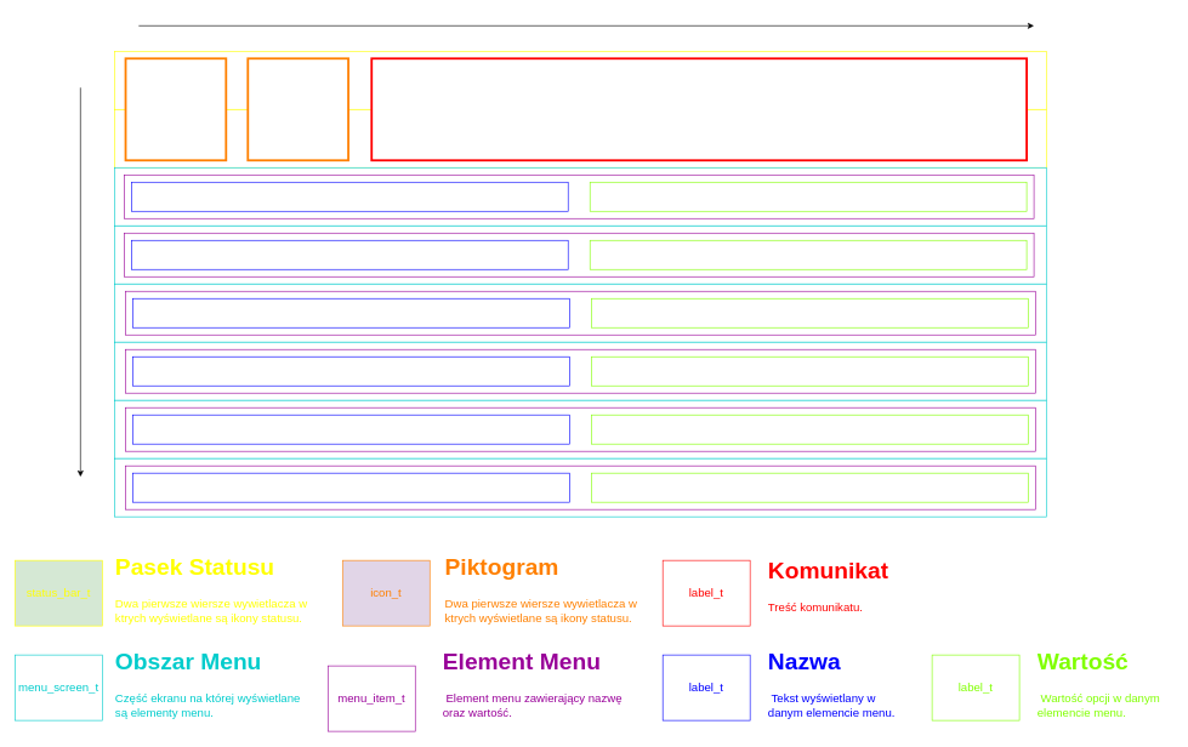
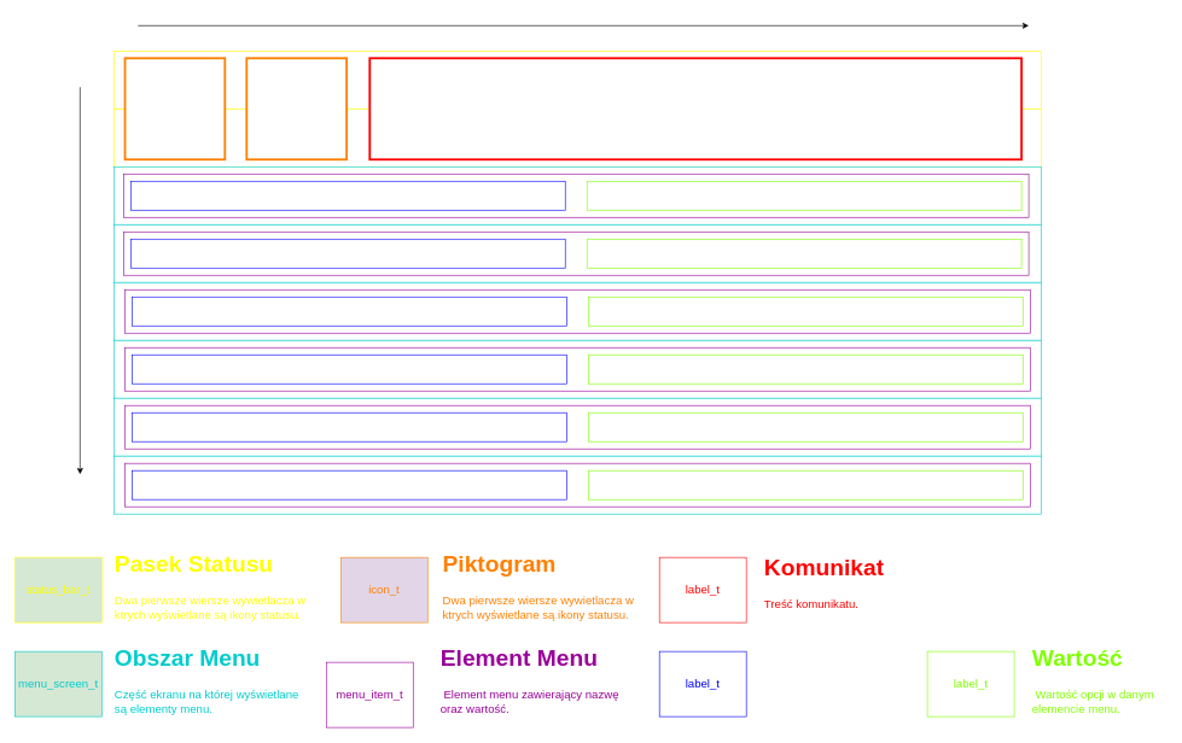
  <mxCell id="0" />
  <mxCell id="1" parent="0" />
  <mxCell id="2" value="" style="rounded=0;whiteSpace=wrap;html=1;strokeColor=#FFFF00;" parent="1" vertex="1"><mxGeometry x="157" y="70" width="1280" height="80" as="geometry" /></mxCell>
  <mxCell id="3" value="" style="rounded=0;whiteSpace=wrap;html=1;strokeColor=#FFFF00;" parent="1" vertex="1"><mxGeometry x="157" y="150" width="1280" height="80" as="geometry" /></mxCell>
  <mxCell id="4" value="" style="rounded=0;whiteSpace=wrap;html=1;strokeColor=#00CCCC;" parent="1" vertex="1"><mxGeometry x="157" y="230" width="1280" height="80" as="geometry" /></mxCell>
  <mxCell id="5" value="" style="rounded=0;whiteSpace=wrap;html=1;strokeColor=#00CCCC;" parent="1" vertex="1"><mxGeometry x="157" y="310" width="1280" height="80" as="geometry" /></mxCell>
  <mxCell id="6" value="" style="rounded=0;whiteSpace=wrap;html=1;strokeColor=#00CCCC;" parent="1" vertex="1"><mxGeometry x="157" y="390" width="1280" height="80" as="geometry" /></mxCell>
  <mxCell id="7" value="" style="rounded=0;whiteSpace=wrap;html=1;strokeColor=#00CCCC;" parent="1" vertex="1"><mxGeometry x="157" y="470" width="1280" height="80" as="geometry" /></mxCell>
  <mxCell id="8" value="" style="rounded=0;whiteSpace=wrap;html=1;strokeColor=#00CCCC;" parent="1" vertex="1"><mxGeometry x="157" y="550" width="1280" height="80" as="geometry" /></mxCell>
  <mxCell id="9" value="" style="rounded=0;whiteSpace=wrap;html=1;strokeColor=#00CCCC;" parent="1" vertex="1"><mxGeometry x="157" y="630" width="1280" height="80" as="geometry" /></mxCell>
- <mxCell id="10" value="menu_screen_t" style="rounded=0;whiteSpace=wrap;html=1;strokeColor=#00CCCC;fontSize=16;fontColor=#00CCCC;" parent="1" vertex="1"><mxGeometry x="20" y="900" width="120" height="90" as="geometry" /></mxCell>
+ <mxCell id="10" value="menu_screen_t" style="rounded=0;whiteSpace=wrap;html=1;strokeColor=#00CCCC;fontSize=16;fontColor=#00CCCC;fillColor=#d5e8d4;" parent="1" vertex="1"><mxGeometry x="20" y="900" width="120" height="90" as="geometry" /></mxCell>
  <mxCell id="11" value="status_bar_t" style="rounded=0;whiteSpace=wrap;html=1;strokeColor=#FFFF00;fontSize=16;fontColor=#FFFF00;fillColor=#d5e8d4;" parent="1" vertex="1"><mxGeometry x="20" y="770" width="120" height="90" as="geometry" /></mxCell>
  <mxCell id="12" style="edgeStyle=orthogonalEdgeStyle;rounded=0;orthogonalLoop=1;jettySize=auto;html=1;exitX=0.5;exitY=1;exitDx=0;exitDy=0;entryX=0.5;entryY=0;entryDx=0;entryDy=0;fontSize=25;fontColor=#FFFFFF;" parent="1" source="13" target="14" edge="1"><mxGeometry relative="1" as="geometry" /></mxCell>
  <mxCell id="13" value="0" style="text;html=1;strokeColor=none;fillColor=none;align=center;verticalAlign=middle;whiteSpace=wrap;rounded=0;fontSize=25;fontColor=#FFFFFF;" parent="1" vertex="1"><mxGeometry x="80" y="90" width="60" height="30" as="geometry" /></mxCell>
  <mxCell id="14" value="7" style="text;html=1;strokeColor=none;fillColor=none;align=center;verticalAlign=middle;whiteSpace=wrap;rounded=0;fontSize=25;fontColor=#FFFFFF;" parent="1" vertex="1"><mxGeometry x="80" y="655" width="60" height="30" as="geometry" /></mxCell>
  <mxCell id="15" style="edgeStyle=orthogonalEdgeStyle;rounded=0;orthogonalLoop=1;jettySize=auto;html=1;exitX=1;exitY=0.5;exitDx=0;exitDy=0;entryX=0;entryY=0.5;entryDx=0;entryDy=0;fontSize=25;fontColor=#FFFFFF;" parent="1" source="16" target="17" edge="1"><mxGeometry relative="1" as="geometry" /></mxCell>
  <mxCell id="16" value="0" style="text;html=1;strokeColor=none;fillColor=none;align=center;verticalAlign=middle;whiteSpace=wrap;rounded=0;fontSize=25;fontColor=#FFFFFF;" parent="1" vertex="1"><mxGeometry x="130" y="20" width="60" height="30" as="geometry" /></mxCell>
  <mxCell id="17" value="127" style="text;html=1;strokeColor=none;fillColor=none;align=center;verticalAlign=middle;whiteSpace=wrap;rounded=0;fontSize=25;fontColor=#FFFFFF;" parent="1" vertex="1"><mxGeometry x="1420" y="20" width="60" height="30" as="geometry" /></mxCell>
  <mxCell id="18" value="" style="rounded=0;whiteSpace=wrap;html=1;strokeColor=#990099;fontSize=25;fontColor=#FFFFFF;" parent="1" vertex="1"><mxGeometry x="170" y="240" width="1250" height="60" as="geometry" /></mxCell>
  <mxCell id="19" value="" style="rounded=0;whiteSpace=wrap;html=1;strokeColor=#0000FF;fontSize=25;fontColor=#FFFFFF;" parent="1" vertex="1"><mxGeometry x="180" y="250" width="600" height="40" as="geometry" /></mxCell>
  <mxCell id="20" value="" style="rounded=0;whiteSpace=wrap;html=1;strokeColor=#80FF00;fontSize=25;fontColor=#FFFFFF;" parent="1" vertex="1"><mxGeometry x="810" y="250" width="600" height="40" as="geometry" /></mxCell>
  <mxCell id="21" value="" style="rounded=0;whiteSpace=wrap;html=1;strokeColor=#990099;fontSize=25;fontColor=#FFFFFF;" parent="1" vertex="1"><mxGeometry x="170" y="320" width="1250" height="60" as="geometry" /></mxCell>
  <mxCell id="22" value="" style="rounded=0;whiteSpace=wrap;html=1;strokeColor=#0000FF;fontSize=25;fontColor=#FFFFFF;" parent="1" vertex="1"><mxGeometry x="180" y="330" width="600" height="40" as="geometry" /></mxCell>
  <mxCell id="23" value="" style="rounded=0;whiteSpace=wrap;html=1;strokeColor=#80FF00;fontSize=25;fontColor=#FFFFFF;" parent="1" vertex="1"><mxGeometry x="810" y="330" width="600" height="40" as="geometry" /></mxCell>
  <mxCell id="24" value="" style="rounded=0;whiteSpace=wrap;html=1;strokeColor=#990099;fontSize=25;fontColor=#FFFFFF;" parent="1" vertex="1"><mxGeometry x="172" y="400" width="1250" height="60" as="geometry" /></mxCell>
  <mxCell id="25" value="" style="rounded=0;whiteSpace=wrap;html=1;strokeColor=#0000FF;fontSize=25;fontColor=#FFFFFF;" parent="1" vertex="1"><mxGeometry x="182" y="410" width="600" height="40" as="geometry" /></mxCell>
  <mxCell id="26" value="" style="rounded=0;whiteSpace=wrap;html=1;strokeColor=#80FF00;fontSize=25;fontColor=#FFFFFF;" parent="1" vertex="1"><mxGeometry x="812" y="410" width="600" height="40" as="geometry" /></mxCell>
  <mxCell id="27" value="" style="rounded=0;whiteSpace=wrap;html=1;strokeColor=#990099;fontSize=25;fontColor=#FFFFFF;" parent="1" vertex="1"><mxGeometry x="172" y="480" width="1250" height="60" as="geometry" /></mxCell>
  <mxCell id="28" value="" style="rounded=0;whiteSpace=wrap;html=1;strokeColor=#0000FF;fontSize=25;fontColor=#FFFFFF;" parent="1" vertex="1"><mxGeometry x="182" y="490" width="600" height="40" as="geometry" /></mxCell>
  <mxCell id="29" value="" style="rounded=0;whiteSpace=wrap;html=1;strokeColor=#80FF00;fontSize=25;fontColor=#FFFFFF;" parent="1" vertex="1"><mxGeometry x="812" y="490" width="600" height="40" as="geometry" /></mxCell>
  <mxCell id="30" value="" style="rounded=0;whiteSpace=wrap;html=1;strokeColor=#990099;fontSize=25;fontColor=#FFFFFF;" parent="1" vertex="1"><mxGeometry x="172" y="560" width="1250" height="60" as="geometry" /></mxCell>
  <mxCell id="31" value="" style="rounded=0;whiteSpace=wrap;html=1;strokeColor=#0000FF;fontSize=25;fontColor=#FFFFFF;" parent="1" vertex="1"><mxGeometry x="182" y="570" width="600" height="40" as="geometry" /></mxCell>
  <mxCell id="32" value="" style="rounded=0;whiteSpace=wrap;html=1;strokeColor=#80FF00;fontSize=25;fontColor=#FFFFFF;" parent="1" vertex="1"><mxGeometry x="812" y="570" width="600" height="40" as="geometry" /></mxCell>
  <mxCell id="33" value="" style="rounded=0;whiteSpace=wrap;html=1;strokeColor=#990099;fontSize=25;fontColor=#FFFFFF;" parent="1" vertex="1"><mxGeometry x="172" y="640" width="1250" height="60" as="geometry" /></mxCell>
  <mxCell id="34" value="" style="rounded=0;whiteSpace=wrap;html=1;strokeColor=#0000FF;fontSize=25;fontColor=#FFFFFF;" parent="1" vertex="1"><mxGeometry x="182" y="650" width="600" height="40" as="geometry" /></mxCell>
  <mxCell id="35" value="" style="rounded=0;whiteSpace=wrap;html=1;strokeColor=#80FF00;fontSize=25;fontColor=#FFFFFF;" parent="1" vertex="1"><mxGeometry x="812" y="650" width="600" height="40" as="geometry" /></mxCell>
  <mxCell id="36" value="menu_item_t" style="rounded=0;whiteSpace=wrap;html=1;strokeColor=#990099;fontSize=16;fontColor=#990099;" parent="1" vertex="1"><mxGeometry x="450" y="915" width="120" height="90" as="geometry" /></mxCell>
  <mxCell id="37" value="label_t" style="rounded=0;whiteSpace=wrap;html=1;strokeColor=#0000FF;fontSize=16;fontColor=#0000FF;" parent="1" vertex="1"><mxGeometry x="910" y="900" width="120" height="90" as="geometry" /></mxCell>
  <mxCell id="38" value="label_t" style="rounded=0;whiteSpace=wrap;html=1;strokeColor=#80FF00;fontSize=16;fontColor=#80FF00;" parent="1" vertex="1"><mxGeometry x="1280" y="900" width="120" height="90" as="geometry" /></mxCell>
  <mxCell id="39" value="" style="rounded=0;whiteSpace=wrap;html=1;strokeColor=#FF8000;fontSize=25;fontColor=#80FF00;strokeWidth=3;" parent="1" vertex="1"><mxGeometry x="172" y="80" width="138" height="140" as="geometry" /></mxCell>
  <mxCell id="40" value="" style="rounded=0;whiteSpace=wrap;html=1;strokeColor=#FF0000;fontSize=25;fontColor=#FF0000;strokeWidth=3;" parent="1" vertex="1"><mxGeometry x="510" y="80" width="900" height="140" as="geometry" /></mxCell>
  <mxCell id="41" value="" style="rounded=0;whiteSpace=wrap;html=1;strokeColor=#FF8000;fontSize=25;fontColor=#80FF00;strokeWidth=3;" parent="1" vertex="1"><mxGeometry x="340" y="80" width="138" height="140" as="geometry" /></mxCell>
  <mxCell id="42" value="icon_t" style="rounded=0;whiteSpace=wrap;html=1;strokeColor=#FF8000;strokeWidth=1;fontSize=16;fontColor=#FF8000;fillColor=#e1d5e7;" parent="1" vertex="1"><mxGeometry x="470" y="770" width="120" height="90" as="geometry" /></mxCell>
- <mxCell id="43" value="&lt;h1&gt;Nazwa&lt;/h1&gt;&lt;p&gt;&amp;nbsp;Tekst wyświetlany w danym elemencie menu.&lt;/p&gt;" style="text;html=1;strokeColor=none;fillColor=none;spacing=5;spacingTop=-20;whiteSpace=wrap;overflow=hidden;rounded=0;strokeWidth=1;fontSize=16;fontColor=#0000FF;" parent="1" vertex="1"><mxGeometry x="1050" y="880" width="190" height="120" as="geometry" /></mxCell>
  <mxCell id="44" value="&lt;h1&gt;Pasek Statusu&lt;/h1&gt;&lt;p&gt;Dwa pierwsze wiersze wywietlacza w ktrych wyświetlane są ikony statusu.&lt;/p&gt;" style="text;html=1;strokeColor=none;fillColor=none;spacing=5;spacingTop=-20;whiteSpace=wrap;overflow=hidden;rounded=0;strokeWidth=1;fontSize=16;fontColor=#FFFF00;" parent="1" vertex="1"><mxGeometry x="153" y="750" width="282" height="120" as="geometry" /></mxCell>
  <mxCell id="45" value="&lt;h1&gt;Wartość&lt;/h1&gt;&lt;p&gt;&amp;nbsp;Wartość opcji w danym elemencie menu.&lt;/p&gt;" style="text;html=1;strokeColor=none;fillColor=none;spacing=5;spacingTop=-20;whiteSpace=wrap;overflow=hidden;rounded=0;strokeWidth=1;fontSize=16;fontColor=#80FF00;" parent="1" vertex="1"><mxGeometry x="1420" y="880" width="190" height="120" as="geometry" /></mxCell>
  <mxCell id="46" value="&lt;h1&gt;Element Menu&lt;/h1&gt;&lt;p&gt;&amp;nbsp;Element menu zawierający nazwę oraz wartość.&lt;/p&gt;" style="text;html=1;strokeColor=none;fillColor=none;spacing=5;spacingTop=-20;whiteSpace=wrap;overflow=hidden;rounded=0;strokeWidth=1;fontSize=16;fontColor=#990099;" parent="1" vertex="1"><mxGeometry x="603" y="880" width="280" height="120" as="geometry" /></mxCell>
  <mxCell id="47" value="&lt;h1&gt;Piktogram&lt;/h1&gt;&lt;p&gt;Dwa pierwsze wiersze wywietlacza w ktrych wyświetlane są ikony statusu.&lt;/p&gt;" style="text;html=1;strokeColor=none;fillColor=none;spacing=5;spacingTop=-20;whiteSpace=wrap;overflow=hidden;rounded=0;strokeWidth=1;fontSize=16;fontColor=#FF8000;" parent="1" vertex="1"><mxGeometry x="606" y="750" width="282" height="120" as="geometry" /></mxCell>
  <mxCell id="48" value="&lt;h1&gt;Obszar Menu&lt;/h1&gt;&lt;p&gt;Część ekranu na której wyświetlane są elementy menu.&lt;/p&gt;" style="text;html=1;strokeColor=none;fillColor=none;spacing=5;spacingTop=-20;whiteSpace=wrap;overflow=hidden;rounded=0;strokeWidth=1;fontSize=16;fontColor=#00CCCC;" parent="1" vertex="1"><mxGeometry x="153" y="880" width="282" height="120" as="geometry" /></mxCell>
  <mxCell id="49" value="label_t" style="rounded=0;whiteSpace=wrap;html=1;strokeColor=#FF0000;fontSize=16;fontColor=#FF0000;strokeWidth=1;" parent="1" vertex="1"><mxGeometry x="910" y="770" width="120" height="90" as="geometry" /></mxCell>
  <mxCell id="50" value="&lt;h1&gt;Komunikat&lt;/h1&gt;&lt;p&gt;Treść komunikatu.&lt;/p&gt;" style="text;html=1;strokeColor=none;fillColor=none;spacing=5;spacingTop=-20;whiteSpace=wrap;overflow=hidden;rounded=0;strokeWidth=1;fontSize=16;fontColor=#FF0000;" parent="1" vertex="1"><mxGeometry x="1050" y="755" width="282" height="120" as="geometry" /></mxCell>
